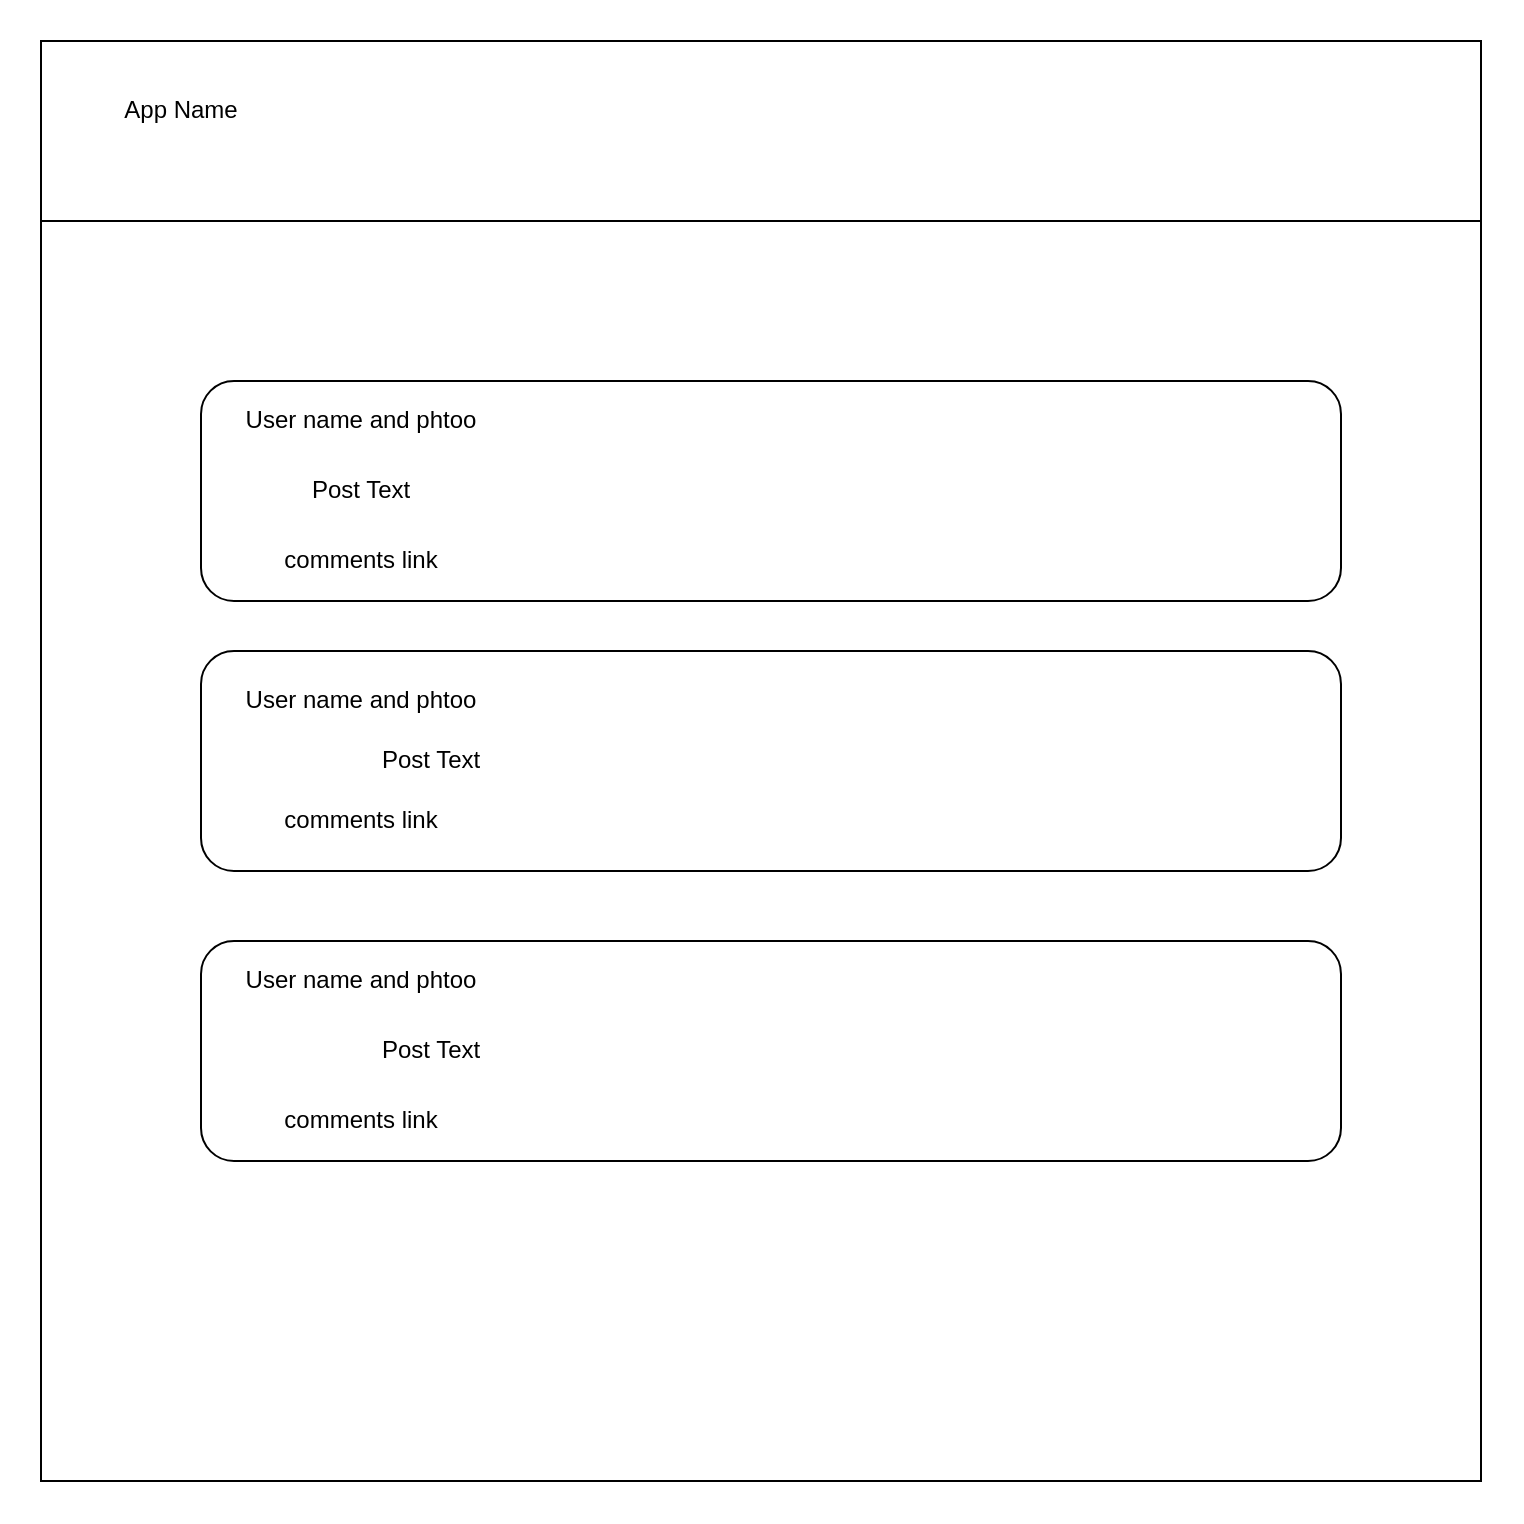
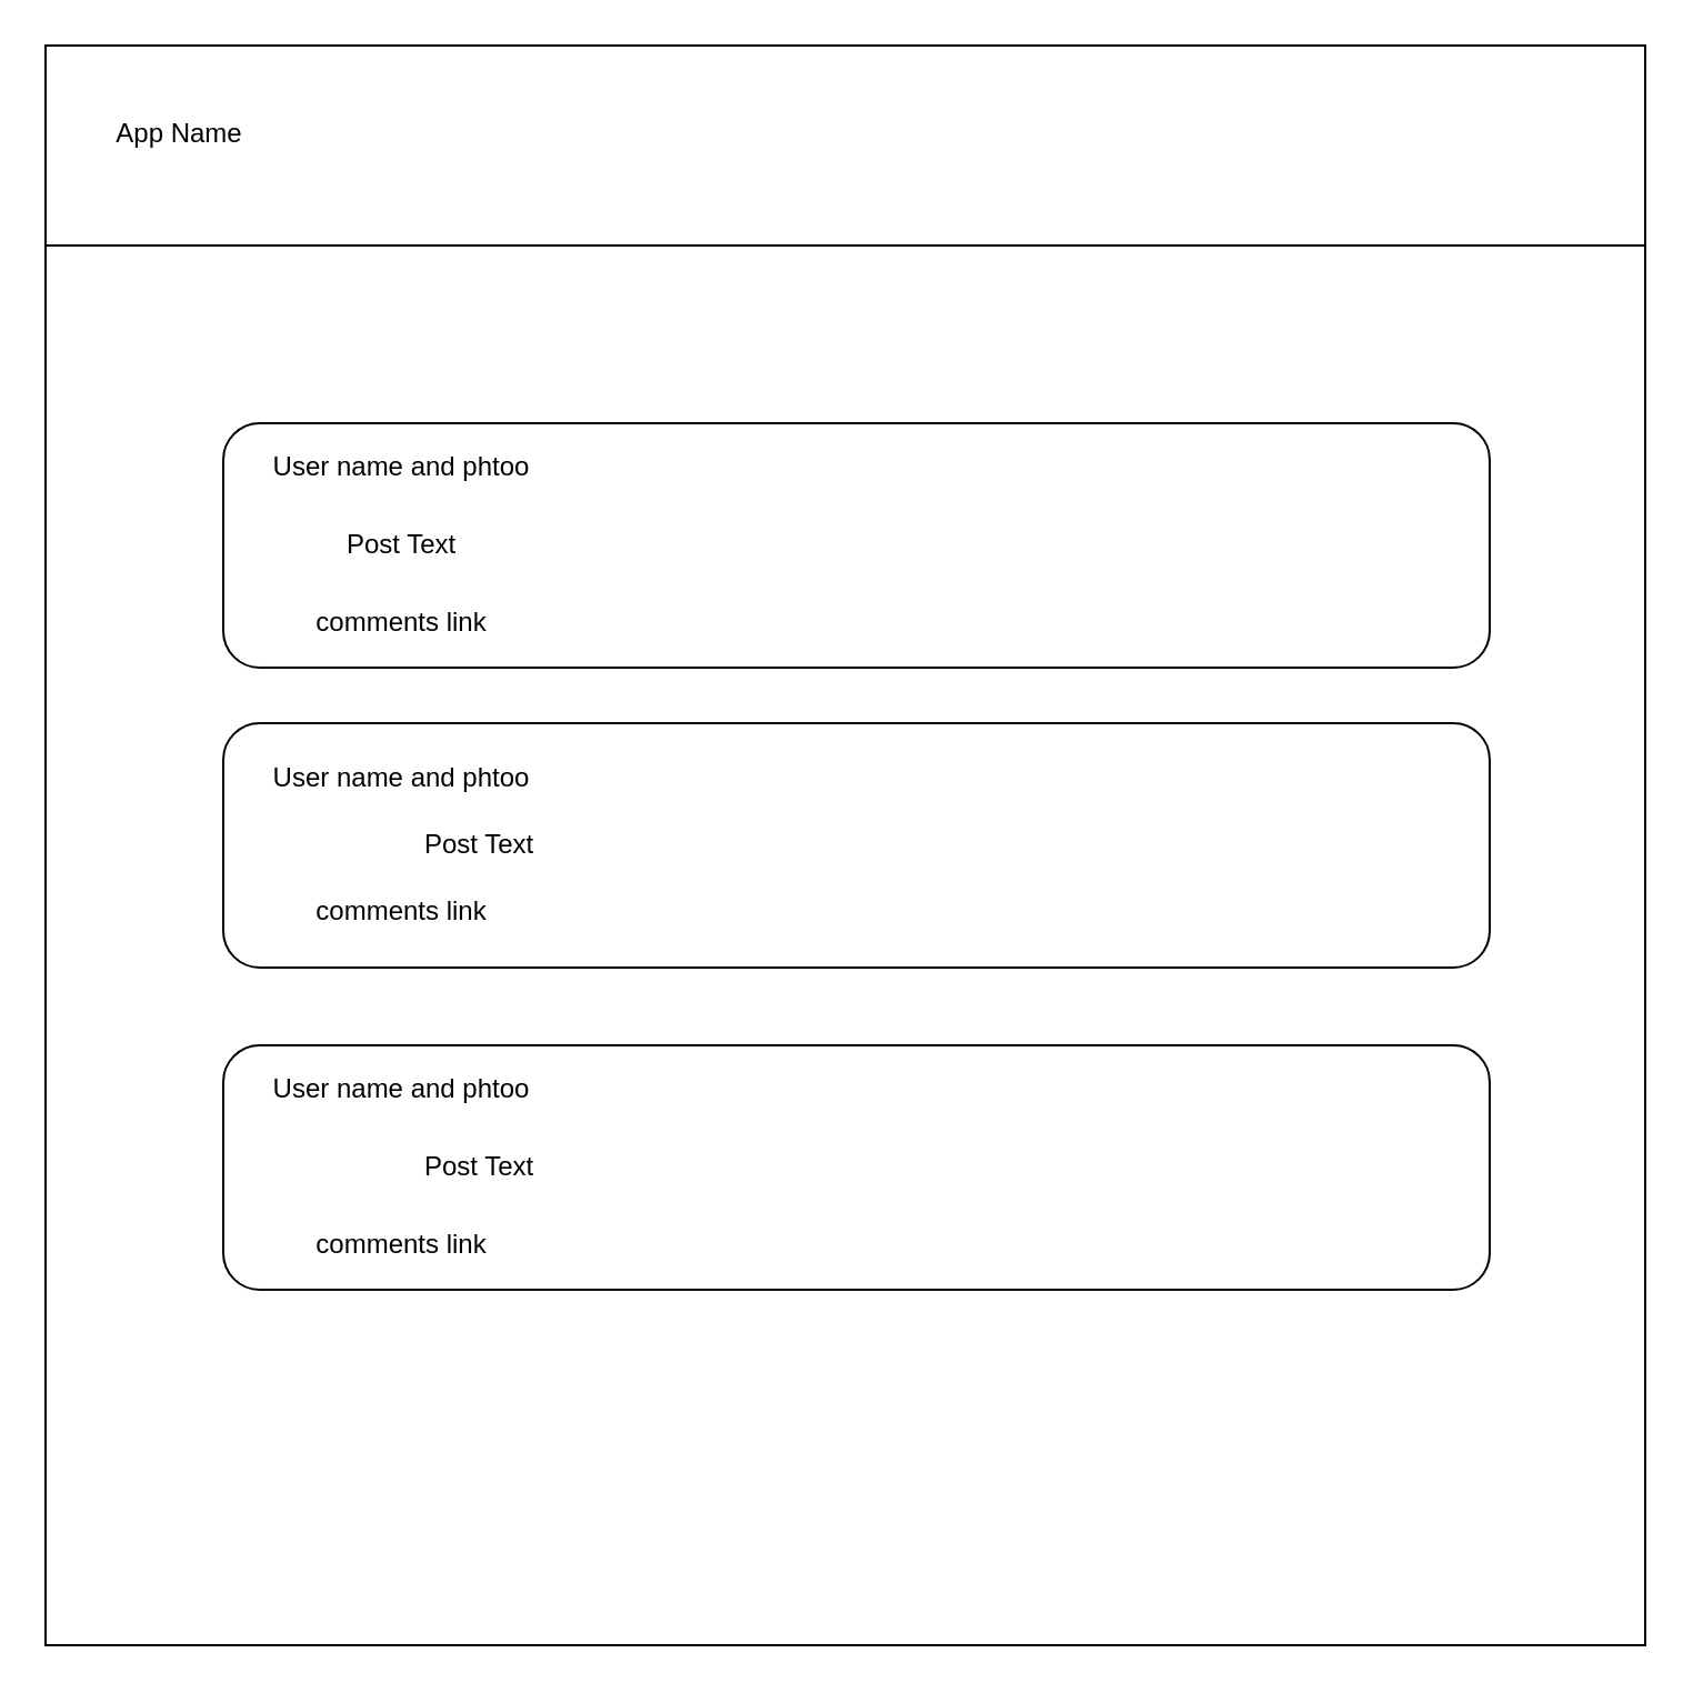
  <mxCell id="0" />
  <mxCell id="1" parent="0" />
  <mxCell id="2" value="" style="whiteSpace=wrap;html=1;aspect=fixed;" vertex="1" parent="1"><mxGeometry x="20" y="20" width="720" height="720" as="geometry" /></mxCell>
  <mxCell id="3" value="" style="rounded=0;whiteSpace=wrap;html=1;" vertex="1" parent="1"><mxGeometry x="20" y="20" width="720" height="90" as="geometry" /></mxCell>
- <mxCell id="4" value="App Name" style="text;html=1;resizable=0;autosize=1;align=center;verticalAlign=middle;points=[];fillColor=none;strokeColor=none;rounded=0;" vertex="1" parent="1"><mxGeometry x="55" y="45" width="70" height="20" as="geometry" /></mxCell>
+ <mxCell id="4" value="App Name" style="text;html=1;resizable=0;autosize=1;align=center;verticalAlign=middle;points=[];fillColor=none;strokeColor=none;rounded=0;" vertex="1" parent="1"><mxGeometry x="45" y="50" width="70" height="20" as="geometry" /></mxCell>
  <mxCell id="5" value="" style="rounded=1;whiteSpace=wrap;html=1;" vertex="1" parent="1"><mxGeometry x="100" y="190" width="570" height="110" as="geometry" /></mxCell>
  <mxCell id="6" value="Post Text" style="text;html=1;resizable=0;autosize=1;align=center;verticalAlign=middle;points=[];fillColor=none;strokeColor=none;rounded=0;" vertex="1" parent="1"><mxGeometry x="150" y="235" width="60" height="20" as="geometry" /></mxCell>
  <mxCell id="7" value="User name and phtoo" style="text;html=1;resizable=0;autosize=1;align=center;verticalAlign=middle;points=[];fillColor=none;strokeColor=none;rounded=0;" vertex="1" parent="1"><mxGeometry x="115" y="200" width="130" height="20" as="geometry" /></mxCell>
  <mxCell id="8" value="" style="rounded=1;whiteSpace=wrap;html=1;" vertex="1" parent="1"><mxGeometry x="100" y="325" width="570" height="110" as="geometry" /></mxCell>
  <mxCell id="9" value="" style="rounded=1;whiteSpace=wrap;html=1;" vertex="1" parent="1"><mxGeometry x="100" y="470" width="570" height="110" as="geometry" /></mxCell>
  <mxCell id="10" value="comments link" style="text;html=1;resizable=0;autosize=1;align=center;verticalAlign=middle;points=[];fillColor=none;strokeColor=none;rounded=0;" vertex="1" parent="1"><mxGeometry x="135" y="270" width="90" height="20" as="geometry" /></mxCell>
  <mxCell id="11" value="User name and phtoo" style="text;html=1;resizable=0;autosize=1;align=center;verticalAlign=middle;points=[];fillColor=none;strokeColor=none;rounded=0;" vertex="1" parent="1"><mxGeometry x="115" y="480" width="130" height="20" as="geometry" /></mxCell>
  <mxCell id="12" value="User name and phtoo" style="text;html=1;resizable=0;autosize=1;align=center;verticalAlign=middle;points=[];fillColor=none;strokeColor=none;rounded=0;" vertex="1" parent="1"><mxGeometry x="115" y="340" width="130" height="20" as="geometry" /></mxCell>
  <mxCell id="13" value="Post Text" style="text;html=1;resizable=0;autosize=1;align=center;verticalAlign=middle;points=[];fillColor=none;strokeColor=none;rounded=0;" vertex="1" parent="1"><mxGeometry x="185" y="370" width="60" height="20" as="geometry" /></mxCell>
  <mxCell id="14" value="comments link" style="text;html=1;resizable=0;autosize=1;align=center;verticalAlign=middle;points=[];fillColor=none;strokeColor=none;rounded=0;" vertex="1" parent="1"><mxGeometry x="135" y="400" width="90" height="20" as="geometry" /></mxCell>
  <mxCell id="15" value="comments link" style="text;html=1;resizable=0;autosize=1;align=center;verticalAlign=middle;points=[];fillColor=none;strokeColor=none;rounded=0;" vertex="1" parent="1"><mxGeometry x="135" y="550" width="90" height="20" as="geometry" /></mxCell>
  <mxCell id="16" value="Post Text" style="text;html=1;resizable=0;autosize=1;align=center;verticalAlign=middle;points=[];fillColor=none;strokeColor=none;rounded=0;" vertex="1" parent="1"><mxGeometry x="185" y="515" width="60" height="20" as="geometry" /></mxCell>
